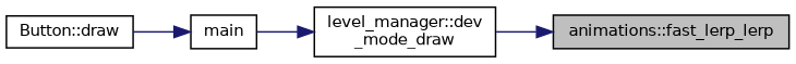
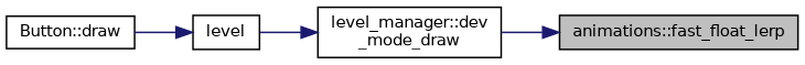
  digraph {
    rankdir=RL
    node [color=black fillcolor=white fontname=Helvetica fontsize=10 shape=record style=filled]
    edge [color=midnightblue dir=back fontname=Helvetica fontsize=10 labelfontname=Helvetica labelfontsize=10 style=solid]
-   n1 [fillcolor=grey75 fontcolor=black height=0.2 label="animations::fast_lerp_lerp" width=0.4]
+   n1 [fillcolor=grey75 fontcolor=black height=0.2 label="animations::fast_float_lerp" width=0.4]
    n2 [height=0.2 label="level_manager::dev\l_mode_draw" width=0.4]
-   n3 [height=0.2 label=main width=0.4]
+   n3 [height=0.2 label=level width=0.4]
    n4 [height=0.2 label="Button::draw" width=0.4]
    n1 -> n2
    n2 -> n3
    n3 -> n4
  }
